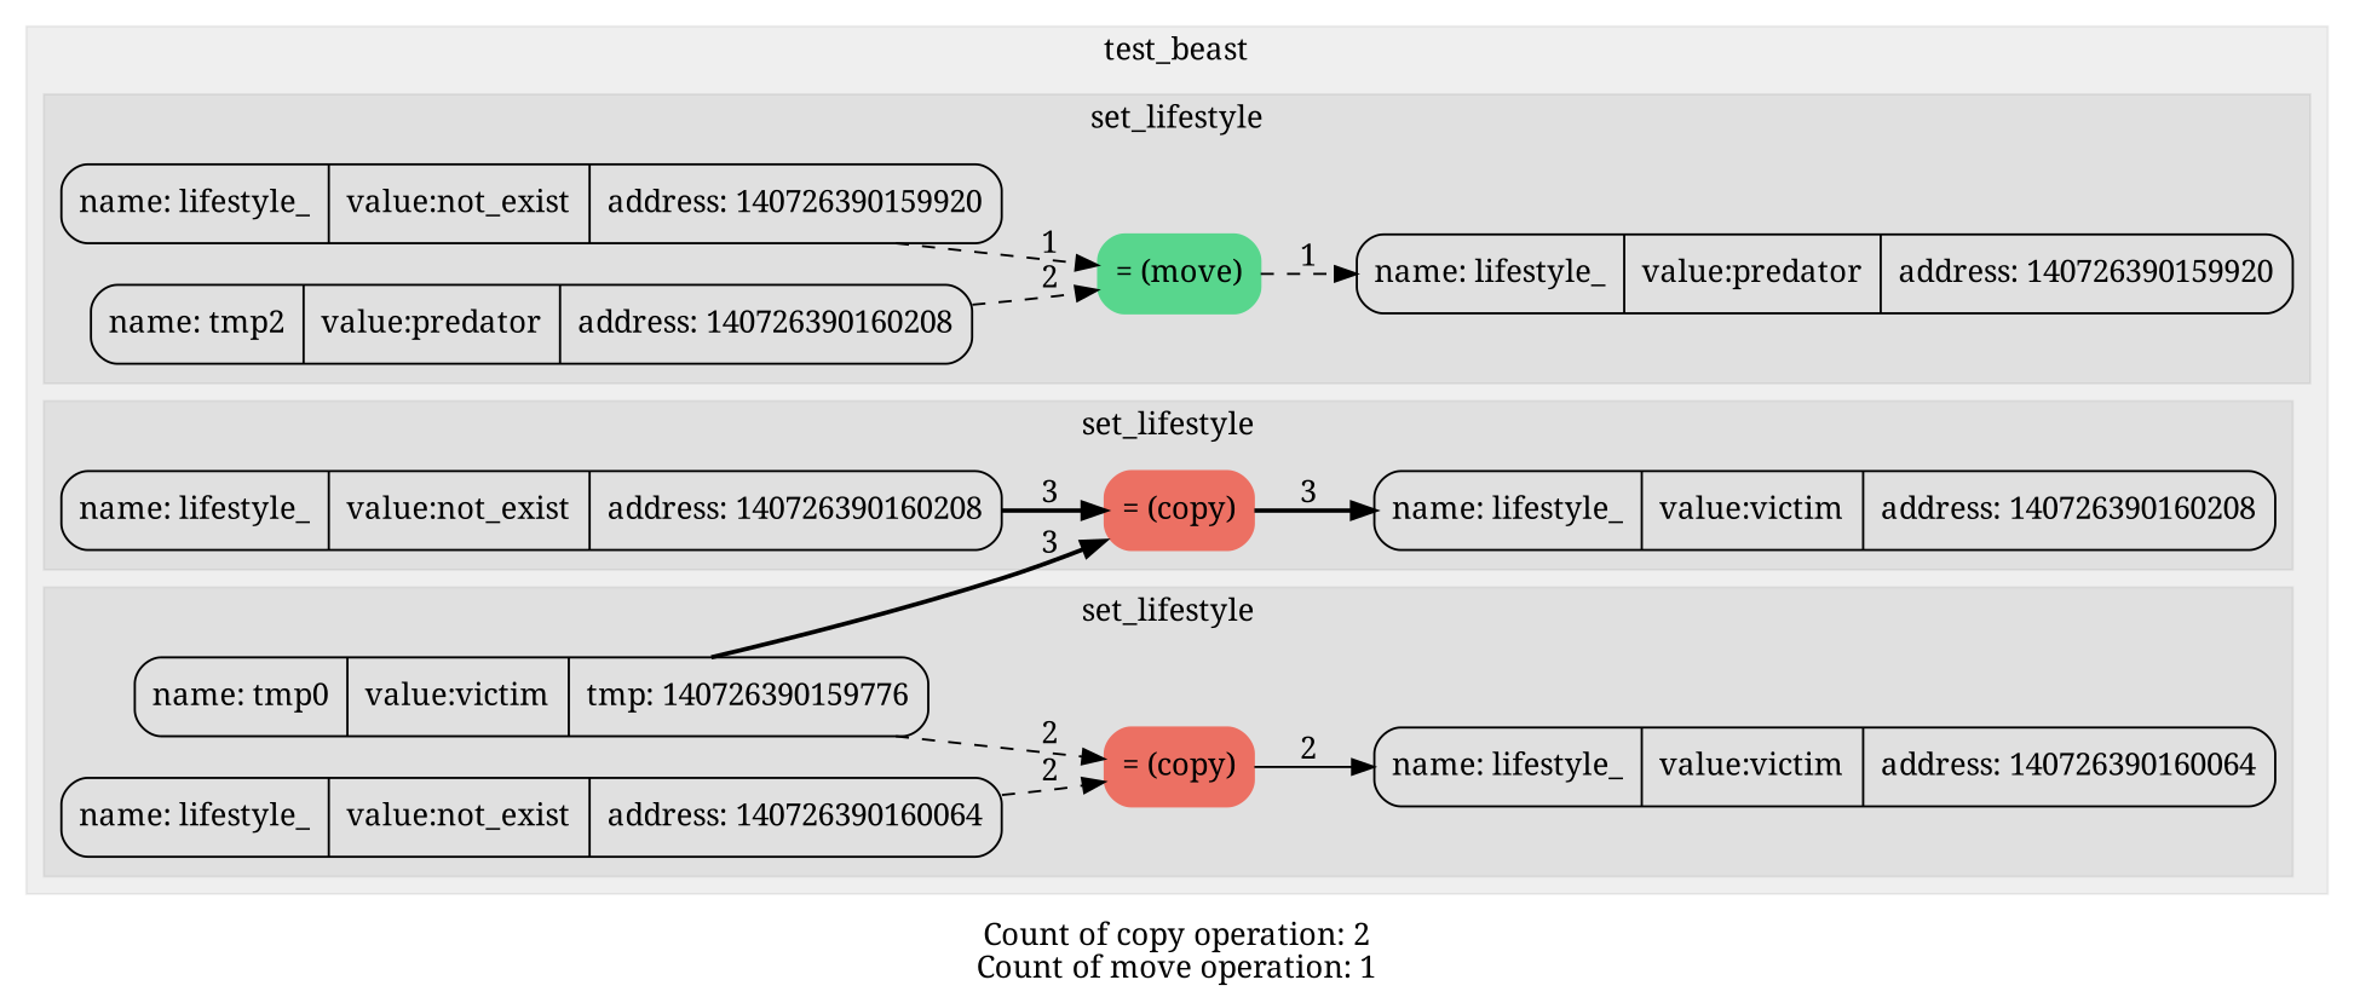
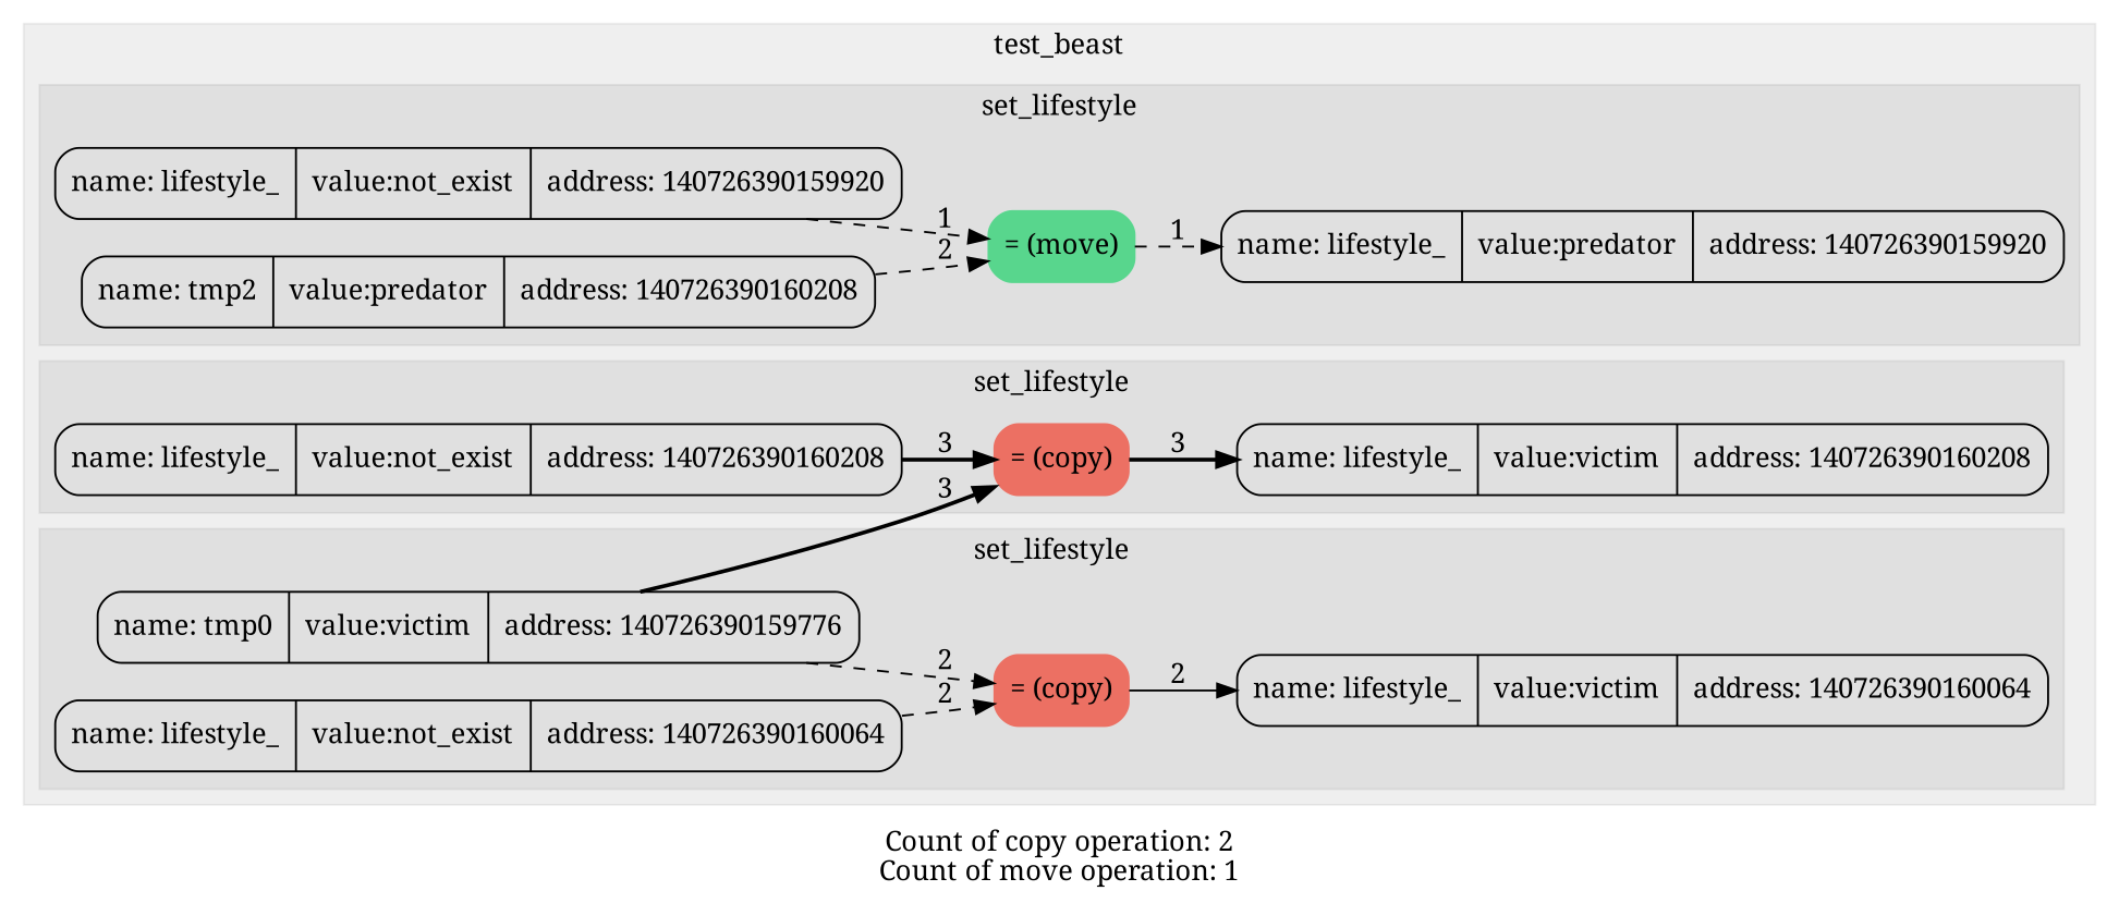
  digraph {
    fontname="Noto Serif"
    label="Count of copy operation: 2\nCount of move operation: 1"
    rankdir=LR
    trankdir=HR
    node [fontname="Noto Serif" shape=Mrecord]
    edge [fontname="Noto Serif" style=dashed]
    n1 [label="{ {name: lifestyle_} | {value:not_exist} | {address: 140726390159920}} "]
    n2 [color="#58D68D" label="= (move)" style=filled]
    n3 [label="{ {name: tmp2} | {value:predator} | {address: 140726390160208}} "]
    n4 [label="{ {name: lifestyle_} | {value:predator} | {address: 140726390159920}} "]
-   n5 [label="{ {name: tmp0} | {value:victim} | {tmp: 140726390159776}} "]
+   n5 [label="{ {name: tmp0} | {value:victim} | {address: 140726390159776}} "]
    n6 [color="#EC7063" label="= (copy)" style=filled]
    n7 [label="{ {name: lifestyle_} | {value:not_exist} | {address: 140726390160064}} "]
    n8 [label="{ {name: lifestyle_} | {value:victim} | {address: 140726390160064}} "]
    n9 [color="#EC7063" label="= (copy)" style=filled]
    n10 [label="{ {name: lifestyle_} | {value:not_exist} | {address: 140726390160208}} "]
    n11 [label="{ {name: lifestyle_} | {value:victim} | {address: 140726390160208}} "]
    subgraph cluster_1 {
      color="#00000010"
      label=test_beast
      style=filled
      subgraph cluster_2 {
        color="#00000010"
        label=set_lifestyle
        style=filled
        n1
        n2
        n3
        n4
      }
      subgraph cluster_3 {
        color="#00000010"
        label=set_lifestyle
        style=filled
        n5
        n6
        n7
        n8
      }
      subgraph cluster_4 {
        color="#00000010"
        label=set_lifestyle
        style=filled
        n9
        n10
        n11
      }
    }
    n1 -> n2 [label=1]
    n2 -> n4 [label=1]
    n3 -> n2 [label=2]
    n5 -> n6 [label=2]
    n5 -> n9 [label=3 style=bold]
    n6 -> n8 [label=2 style=solid]
    n7 -> n6 [label=2]
    n9 -> n11 [label=3 style=bold]
    n10 -> n9 [label=3 style=bold]
  }
